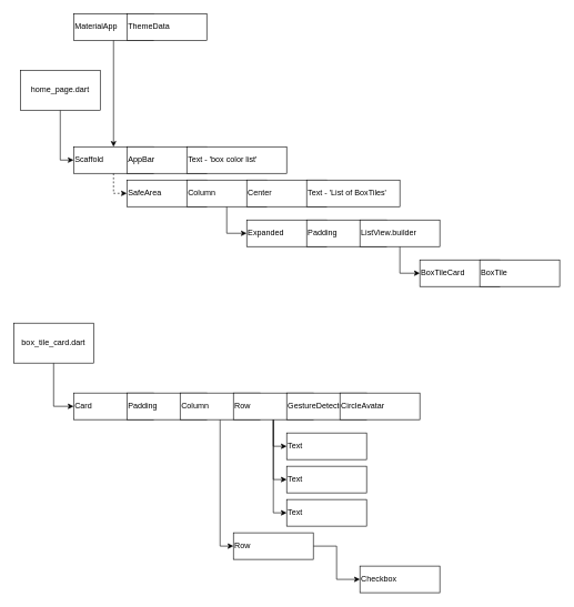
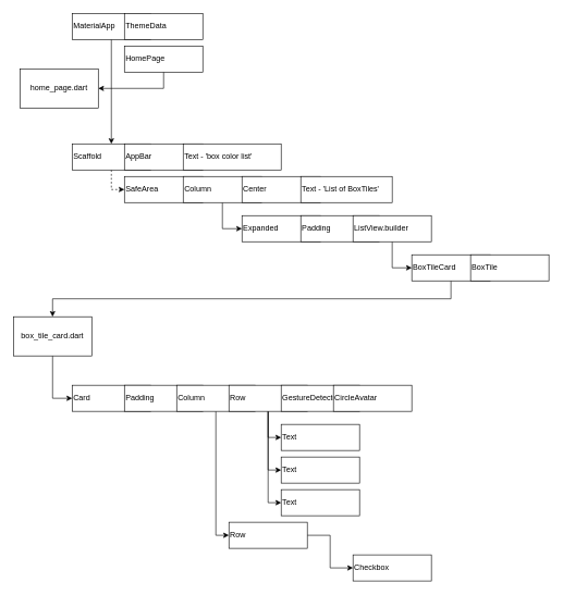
  <mxCell id="0" />
  <mxCell id="1" parent="0" />
  <mxCell id="2" style="edgeStyle=orthogonalEdgeStyle;rounded=0;orthogonalLoop=1;jettySize=auto;html=1;entryX=0;entryY=0.5;entryDx=0;entryDy=0;dashed=1;" edge="1" parent="1" source="3" target="9"><mxGeometry relative="1" as="geometry" /></mxCell>
  <mxCell id="3" value="Scaffold" style="rounded=0;whiteSpace=wrap;html=1;align=left;" vertex="1" parent="1"><mxGeometry x="110" y="220" width="120" height="40" as="geometry" /></mxCell>
- <mxCell id="4" style="edgeStyle=orthogonalEdgeStyle;rounded=0;orthogonalLoop=1;jettySize=auto;html=1;entryX=0;entryY=0.5;entryDx=0;entryDy=0;" edge="1" parent="1" source="5" target="3"><mxGeometry relative="1" as="geometry" /></mxCell>
  <mxCell id="5" value="home_page.dart" style="rounded=0;whiteSpace=wrap;html=1;" vertex="1" parent="1"><mxGeometry x="30" y="105" width="120" height="60" as="geometry" /></mxCell>
  <mxCell id="6" value="AppBar" style="rounded=0;whiteSpace=wrap;html=1;align=left;" vertex="1" parent="1"><mxGeometry x="190" y="220" width="120" height="40" as="geometry" /></mxCell>
  <mxCell id="7" value="Text - 'box color list'" style="rounded=0;whiteSpace=wrap;html=1;align=left;" vertex="1" parent="1"><mxGeometry x="280" y="220" width="150" height="40" as="geometry" /></mxCell>
  <mxCell id="8" style="edgeStyle=orthogonalEdgeStyle;rounded=0;orthogonalLoop=1;jettySize=auto;html=1;entryX=0;entryY=0.5;entryDx=0;entryDy=0;exitX=0.5;exitY=1;exitDx=0;exitDy=0;" edge="1" parent="1" source="10" target="14"><mxGeometry relative="1" as="geometry"><mxPoint x="350" y="350" as="targetPoint" /><Array as="points"><mxPoint x="340" y="350" /></Array></mxGeometry></mxCell>
  <mxCell id="9" value="SafeArea" style="rounded=0;whiteSpace=wrap;html=1;align=left;" vertex="1" parent="1"><mxGeometry x="190" y="270" width="120" height="40" as="geometry" /></mxCell>
  <mxCell id="10" value="Column" style="rounded=0;whiteSpace=wrap;html=1;align=left;" vertex="1" parent="1"><mxGeometry x="280" y="270" width="120" height="40" as="geometry" /></mxCell>
  <mxCell id="11" value="Center" style="rounded=0;whiteSpace=wrap;html=1;align=left;" vertex="1" parent="1"><mxGeometry x="370" y="270" width="120" height="40" as="geometry" /></mxCell>
  <mxCell id="12" value="Text - 'List of BoxTiles'" style="rounded=0;whiteSpace=wrap;html=1;align=left;" vertex="1" parent="1"><mxGeometry x="460" y="270" width="140" height="40" as="geometry" /></mxCell>
  <mxCell id="13" style="edgeStyle=orthogonalEdgeStyle;rounded=0;orthogonalLoop=1;jettySize=auto;html=1;entryX=0;entryY=0.5;entryDx=0;entryDy=0;exitX=0.5;exitY=1;exitDx=0;exitDy=0;" edge="1" parent="1" source="16" target="18"><mxGeometry relative="1" as="geometry" /></mxCell>
  <mxCell id="14" value="Expanded" style="rounded=0;whiteSpace=wrap;html=1;align=left;" vertex="1" parent="1"><mxGeometry x="370" y="330" width="120" height="40" as="geometry" /></mxCell>
  <mxCell id="15" value="Padding" style="rounded=0;whiteSpace=wrap;html=1;align=left;" vertex="1" parent="1"><mxGeometry x="460" y="330" width="120" height="40" as="geometry" /></mxCell>
  <mxCell id="16" value="ListView.builder" style="rounded=0;whiteSpace=wrap;html=1;align=left;" vertex="1" parent="1"><mxGeometry x="540" y="330" width="120" height="40" as="geometry" /></mxCell>
+ <mxCell id="17" style="edgeStyle=orthogonalEdgeStyle;rounded=0;orthogonalLoop=1;jettySize=auto;html=1;exitX=0.5;exitY=1;exitDx=0;exitDy=0;" edge="1" parent="1" source="18" target="25"><mxGeometry relative="1" as="geometry"><mxPoint x="500" y="480" as="sourcePoint" /></mxGeometry></mxCell>
  <mxCell id="18" value="BoxTileCard" style="rounded=0;whiteSpace=wrap;html=1;align=left;" vertex="1" parent="1"><mxGeometry x="630" y="390" width="120" height="40" as="geometry" /></mxCell>
  <mxCell id="19" style="edgeStyle=orthogonalEdgeStyle;rounded=0;orthogonalLoop=1;jettySize=auto;html=1;" edge="1" parent="1" source="20" target="3"><mxGeometry relative="1" as="geometry" /></mxCell>
  <mxCell id="20" value="MaterialApp" style="rounded=0;whiteSpace=wrap;html=1;align=left;" vertex="1" parent="1"><mxGeometry x="110" y="20" width="120" height="40" as="geometry" /></mxCell>
  <mxCell id="21" value="ThemeData" style="rounded=0;whiteSpace=wrap;html=1;align=left;" vertex="1" parent="1"><mxGeometry x="190" y="20" width="120" height="40" as="geometry" /></mxCell>
+ <mxCell id="22" style="edgeStyle=orthogonalEdgeStyle;rounded=0;orthogonalLoop=1;jettySize=auto;html=1;entryX=1;entryY=0.5;entryDx=0;entryDy=0;exitX=0.5;exitY=1;exitDx=0;exitDy=0;" edge="1" parent="1" source="23" target="5"><mxGeometry relative="1" as="geometry" /></mxCell>
+ <mxCell id="23" value="HomePage" style="rounded=0;whiteSpace=wrap;html=1;align=left;" vertex="1" parent="1"><mxGeometry x="190" y="70" width="120" height="40" as="geometry" /></mxCell>
  <mxCell id="24" style="edgeStyle=orthogonalEdgeStyle;rounded=0;orthogonalLoop=1;jettySize=auto;html=1;entryX=0;entryY=0.5;entryDx=0;entryDy=0;" edge="1" parent="1" source="25" target="27"><mxGeometry relative="1" as="geometry" /></mxCell>
  <mxCell id="25" value="box_tile_card.dart" style="rounded=0;whiteSpace=wrap;html=1;" vertex="1" parent="1"><mxGeometry x="20" y="485" width="120" height="60" as="geometry" /></mxCell>
  <mxCell id="26" value="BoxTile" style="rounded=0;whiteSpace=wrap;html=1;align=left;" vertex="1" parent="1"><mxGeometry x="720" y="390" width="120" height="40" as="geometry" /></mxCell>
  <mxCell id="27" value="Card" style="rounded=0;whiteSpace=wrap;html=1;align=left;" vertex="1" parent="1"><mxGeometry x="110" y="590" width="120" height="40" as="geometry" /></mxCell>
  <mxCell id="28" value="Padding" style="rounded=0;whiteSpace=wrap;html=1;align=left;" vertex="1" parent="1"><mxGeometry x="190" y="590" width="120" height="40" as="geometry" /></mxCell>
  <mxCell id="29" style="edgeStyle=orthogonalEdgeStyle;rounded=0;orthogonalLoop=1;jettySize=auto;html=1;entryX=0;entryY=0.5;entryDx=0;entryDy=0;" edge="1" parent="1" source="30" target="41"><mxGeometry relative="1" as="geometry" /></mxCell>
  <mxCell id="30" value="Column" style="rounded=0;whiteSpace=wrap;html=1;align=left;" vertex="1" parent="1"><mxGeometry x="270" y="590" width="120" height="40" as="geometry" /></mxCell>
  <mxCell id="31" style="edgeStyle=orthogonalEdgeStyle;rounded=0;orthogonalLoop=1;jettySize=auto;html=1;entryX=0;entryY=0.5;entryDx=0;entryDy=0;" edge="1" parent="1" source="34" target="37"><mxGeometry relative="1" as="geometry" /></mxCell>
  <mxCell id="32" style="edgeStyle=orthogonalEdgeStyle;rounded=0;orthogonalLoop=1;jettySize=auto;html=1;entryX=0;entryY=0.5;entryDx=0;entryDy=0;" edge="1" parent="1" source="34" target="38"><mxGeometry relative="1" as="geometry" /></mxCell>
  <mxCell id="33" style="edgeStyle=orthogonalEdgeStyle;rounded=0;orthogonalLoop=1;jettySize=auto;html=1;entryX=0;entryY=0.5;entryDx=0;entryDy=0;" edge="1" parent="1" source="34" target="39"><mxGeometry relative="1" as="geometry" /></mxCell>
  <mxCell id="34" value="Row" style="rounded=0;whiteSpace=wrap;html=1;align=left;" vertex="1" parent="1"><mxGeometry x="350" y="590" width="120" height="40" as="geometry" /></mxCell>
  <mxCell id="35" value="GestureDetector" style="rounded=0;whiteSpace=wrap;html=1;align=left;" vertex="1" parent="1"><mxGeometry x="430" y="590" width="120" height="40" as="geometry" /></mxCell>
  <mxCell id="36" value="CircleAvatar" style="rounded=0;whiteSpace=wrap;html=1;align=left;" vertex="1" parent="1"><mxGeometry x="510" y="590" width="120" height="40" as="geometry" /></mxCell>
  <mxCell id="37" value="Text" style="rounded=0;whiteSpace=wrap;html=1;align=left;" vertex="1" parent="1"><mxGeometry x="430" y="650" width="120" height="40" as="geometry" /></mxCell>
  <mxCell id="38" value="Text" style="rounded=0;whiteSpace=wrap;html=1;align=left;" vertex="1" parent="1"><mxGeometry x="430" y="700" width="120" height="40" as="geometry" /></mxCell>
  <mxCell id="39" value="Text" style="rounded=0;whiteSpace=wrap;html=1;align=left;" vertex="1" parent="1"><mxGeometry x="430" y="750" width="120" height="40" as="geometry" /></mxCell>
  <mxCell id="40" style="edgeStyle=orthogonalEdgeStyle;rounded=0;orthogonalLoop=1;jettySize=auto;html=1;entryX=0;entryY=0.5;entryDx=0;entryDy=0;" edge="1" parent="1" source="41" target="42"><mxGeometry relative="1" as="geometry" /></mxCell>
  <mxCell id="41" value="Row" style="rounded=0;whiteSpace=wrap;html=1;align=left;" vertex="1" parent="1"><mxGeometry x="350" y="800" width="120" height="40" as="geometry" /></mxCell>
  <mxCell id="42" value="Checkbox" style="rounded=0;whiteSpace=wrap;html=1;align=left;" vertex="1" parent="1"><mxGeometry x="540" y="850" width="120" height="40" as="geometry" /></mxCell>
